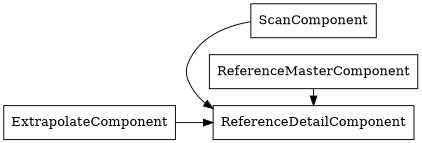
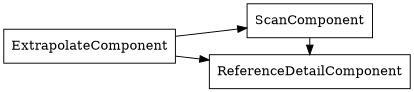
  digraph {
    rankdir=LR
    node [shape=rect]
    ScanComponent
-   ReferenceMasterComponent
    ReferenceDetailComponent
    ExtrapolateComponent
    subgraph sub_1 {
      rank=same
      ScanComponent
-     ReferenceMasterComponent
      ReferenceDetailComponent
    }
    ScanComponent -> ReferenceDetailComponent
-   ReferenceMasterComponent -> ReferenceDetailComponent
+   ExtrapolateComponent -> ScanComponent
    ExtrapolateComponent -> ReferenceDetailComponent
  }
